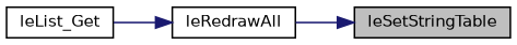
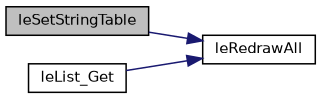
  digraph {
    rankdir=LR
    node [color=black fillcolor=white fontname=Helvetica fontsize=10 shape=record style=filled]
    edge [color=midnightblue fontname=Helvetica fontsize=10 labelfontname=Helvetica labelfontsize=10 style=solid]
    n1 [fillcolor=grey75 fontcolor=black height=0.2 label=leSetStringTable width=0.4]
    n2 [height=0.2 label=leRedrawAll width=0.4]
    n3 [height=0.2 label=leList_Get width=0.4]
-   n2 -> n1
+   n1 -> n2
    n3 -> n2
  }
